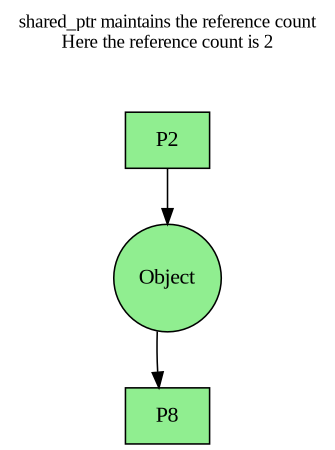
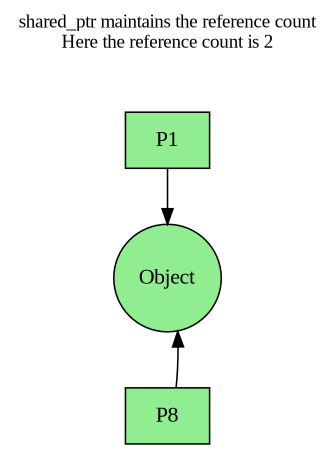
  digraph {
    fontname="Liberation Serif"
    fontsize=12
    label="shared_ptr maintains the reference count\nHere the reference count is 2"
    labelloc=t
    node [fillcolor=lightgreen fontname="Liberation Serif" shape=box style=filled]
    edge [fontname="Liberation Serif"]
    n1 [label=Object shape=circle]
    n2 [label=P8]
-   P2
-   n1 -> n2
+   P2 [label=P1]
+   n2 -> n1
    P2 -> n1
  }
